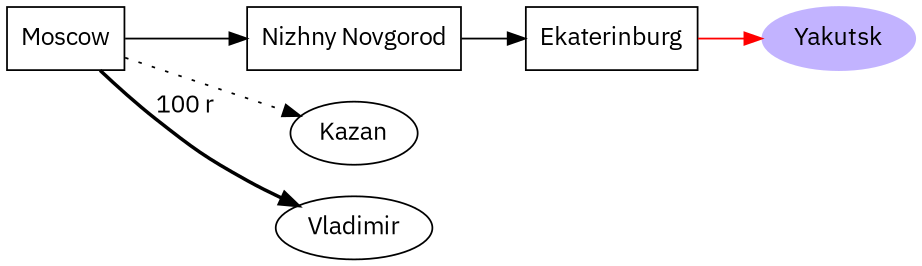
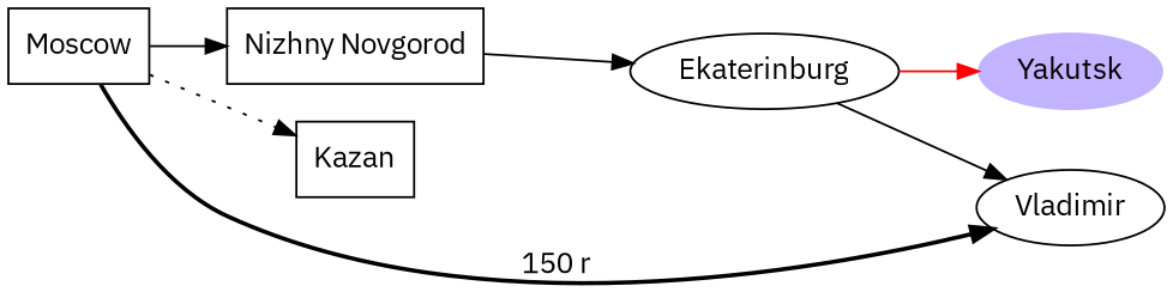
  digraph {
    fontname="IBM Plex Sans"
    rankdir=LR
    node [fontname="IBM Plex Sans"]
    edge [fontname="IBM Plex Sans"]
    n1 [label=Moscow shape=box]
    n2 [label="Nizhny Novgorod" shape=box]
-   n3 [label=Kazan]
+   n3 [label=Kazan shape=box]
    n4 [label=Vladimir]
-   n5 [label=Ekaterinburg shape=box]
+   n5 [label=Ekaterinburg]
    n6 [color=".7 .3 1.0" label=Yakutsk shape=ellipse style=filled]
    n1 -> n2 [weight=8]
    n1 -> n3 [style=dotted]
-   n1 -> n4 [label="100 r" style=bold]
+   n1 -> n4 [label="150 r" style=bold]
    n2 -> n5
+   n5 -> n4
    n5 -> n6 [color=red]
  }
